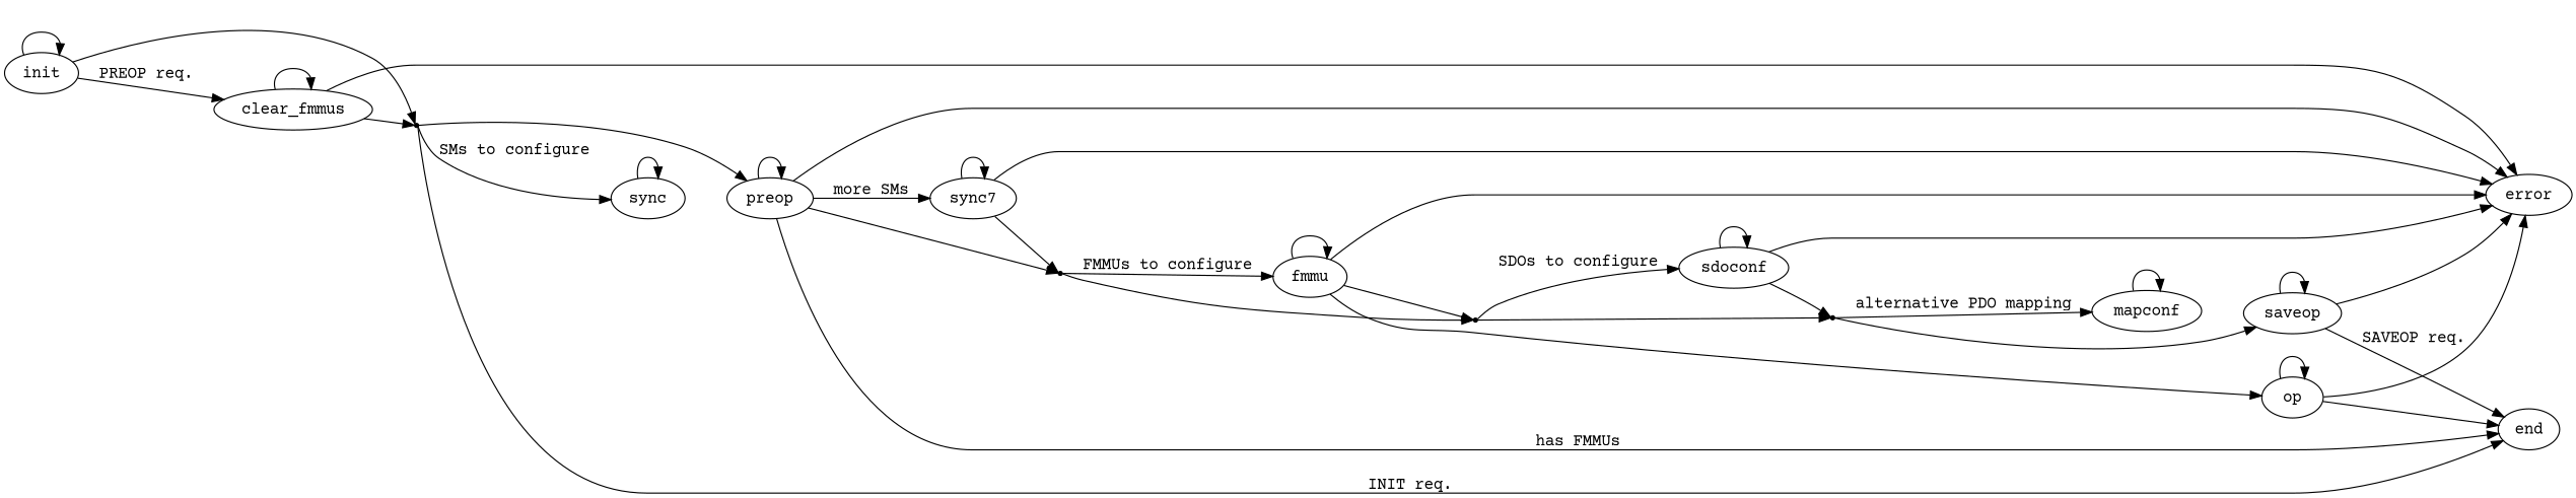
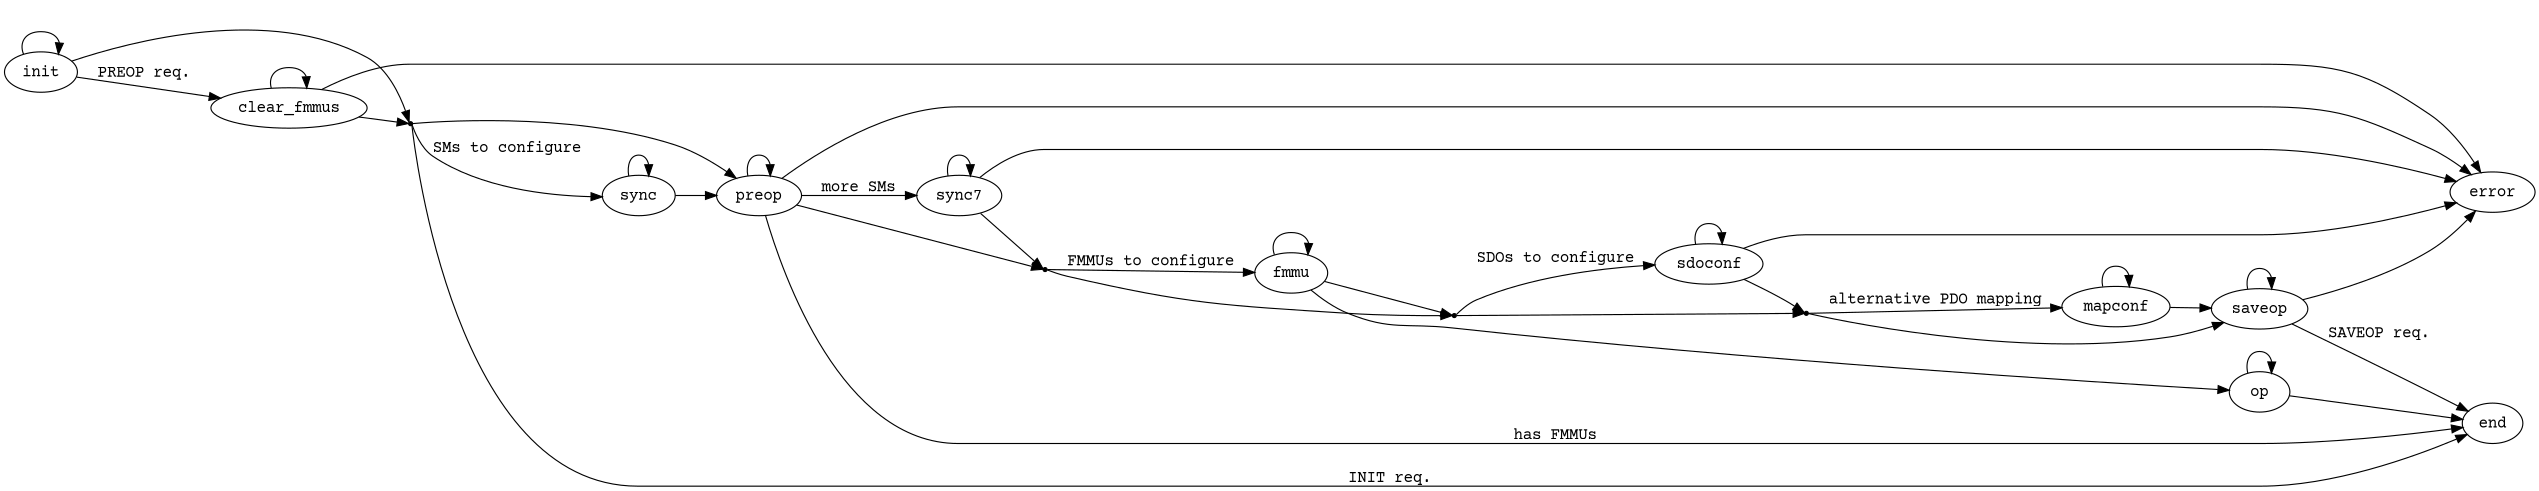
  digraph {
    fontname="Courier Prime"
    rankdir=LR
    node [fontname="Courier Prime"]
    edge [fontname="Courier Prime"]
    enter_sync [shape=point]
    end
    preop
    sync
    enter_fmmu [shape=point]
    error
    n7 [label=sync7]
    enter_sdoconf [shape=point]
    fmmu
    enter_mapconf [shape=point]
    sdoconf
    op
    mapconf
    saveop
    init
    clear_fmmus
    enter_sync -> end [label="INIT req."]
    enter_sync -> preop
    enter_sync -> sync [label="SMs to configure"]
    preop -> end [label="has FMMUs"]
    preop -> preop
    preop -> enter_fmmu
    preop -> error
    preop -> n7 [label="more SMs"]
+   sync -> preop
    sync -> sync
    enter_fmmu -> enter_sdoconf
    enter_fmmu -> fmmu [label="FMMUs to configure"]
    n7 -> enter_fmmu
    n7 -> error
    n7 -> n7
    enter_sdoconf -> enter_mapconf
    enter_sdoconf -> sdoconf [label="SDOs to configure"]
-   fmmu -> error
    fmmu -> enter_sdoconf
    fmmu -> fmmu
    fmmu -> op
    enter_mapconf -> mapconf [label="alternative PDO mapping"]
    enter_mapconf -> saveop
    sdoconf -> error
    sdoconf -> enter_mapconf
    sdoconf -> sdoconf
    op -> end
-   op -> error
    op -> op
    mapconf -> mapconf
+   mapconf -> saveop
    saveop -> end [label="SAVEOP req."]
    saveop -> error
    saveop -> saveop
    init -> enter_sync
    init -> init
    init -> clear_fmmus [label="PREOP req."]
    clear_fmmus -> enter_sync
    clear_fmmus -> error
    clear_fmmus -> clear_fmmus
  }
